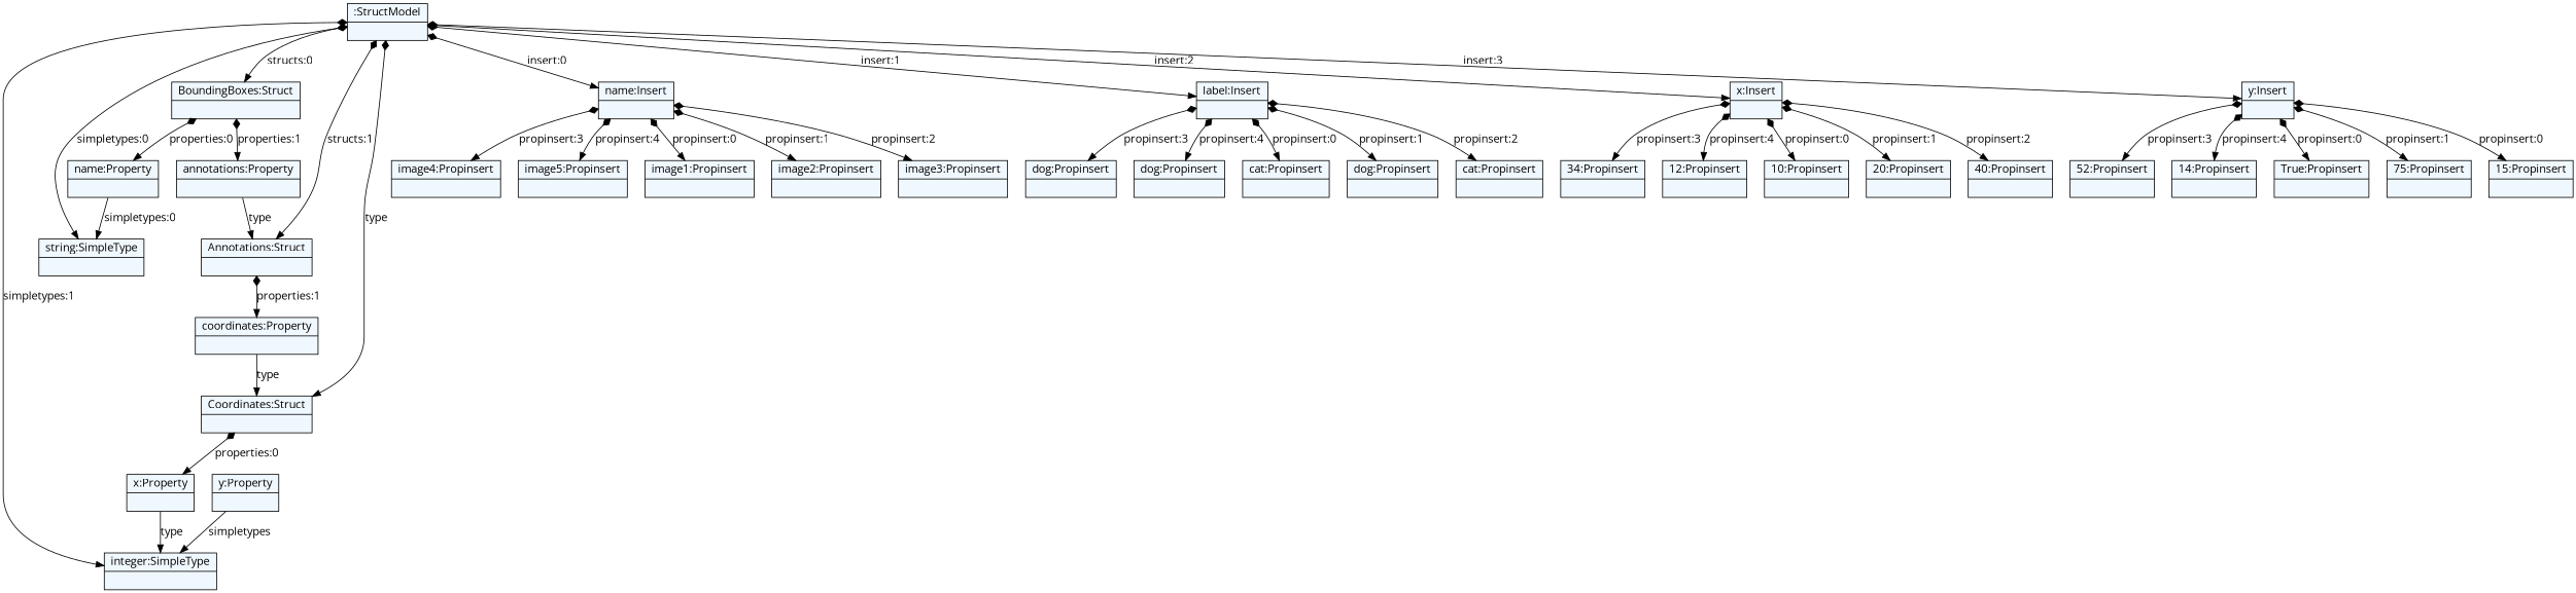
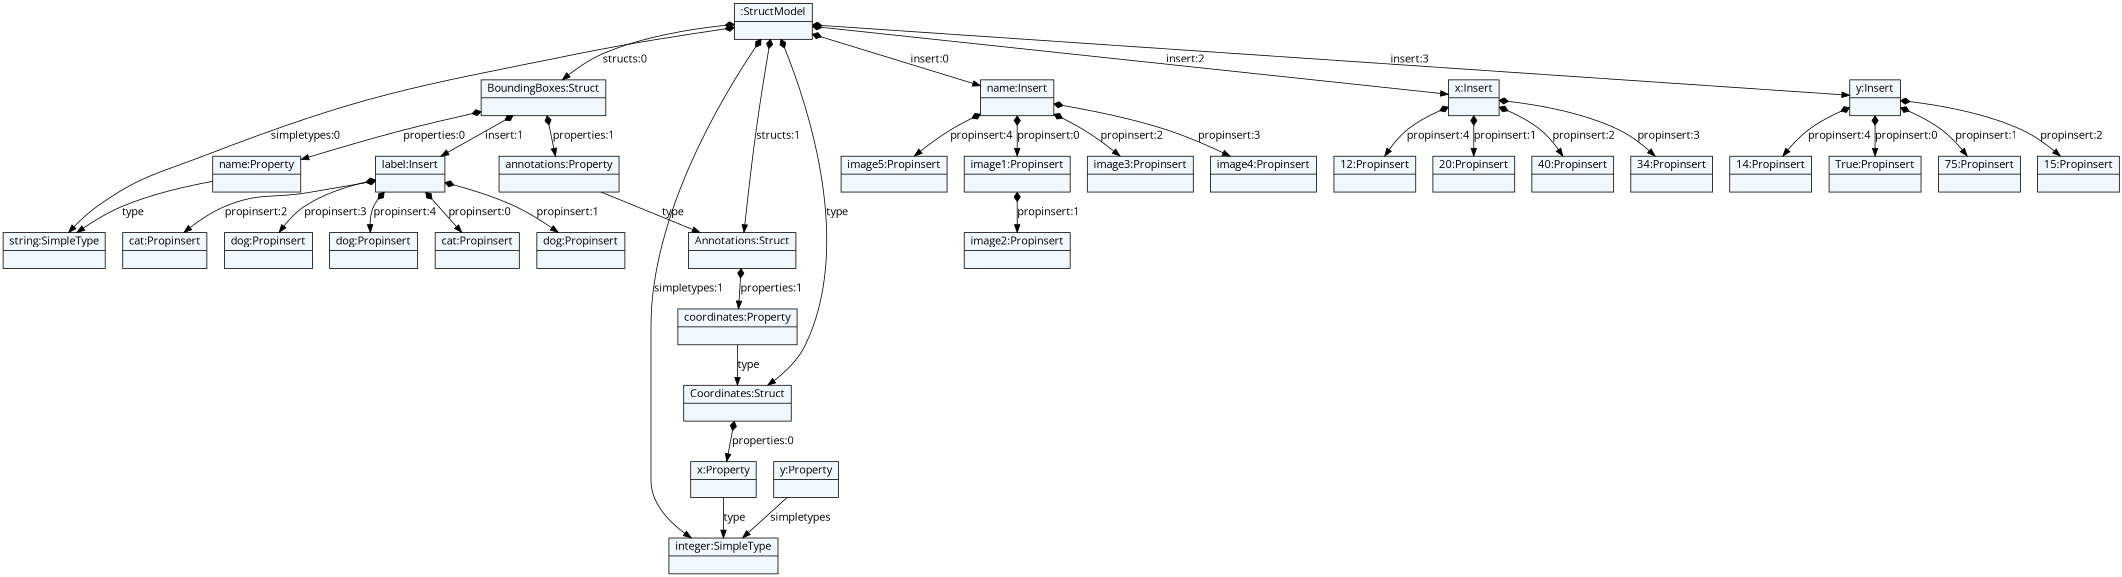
  digraph {
    fontname="Open Sans"
    fontsize=8
    nodesep=0.3
    node [fillcolor=aliceblue fontname="Open Sans" shape=record style=filled]
    edge [arrowtail=diamond dir=both fontname="Open Sans"]
    n1 [label="{:StructModel|}"]
    n2 [label="{string:SimpleType|}"]
    n3 [label="{integer:SimpleType|}"]
    n4 [label="{BoundingBoxes:Struct|}"]
    n5 [label="{Annotations:Struct|}"]
    n6 [label="{Coordinates:Struct|}"]
    n7 [label="{name:Insert|}"]
    n8 [label="{label:Insert|}"]
    n9 [label="{x:Insert|}"]
    n10 [label="{y:Insert|}"]
    n11 [label="{name:Property|}"]
    n12 [label="{annotations:Property|}"]
    n13 [label="{coordinates:Property|}"]
    n14 [label="{x:Property|}"]
    n15 [label="{image1:Propinsert|}"]
    n16 [label="{image2:Propinsert|}"]
    n17 [label="{image3:Propinsert|}"]
    n18 [label="{image4:Propinsert|}"]
    n19 [label="{image5:Propinsert|}"]
    n20 [label="{cat:Propinsert|}"]
    n21 [label="{dog:Propinsert|}"]
    n22 [label="{cat:Propinsert|}"]
    n23 [label="{dog:Propinsert|}"]
    n24 [label="{dog:Propinsert|}"]
-   n25 [label="{10:Propinsert|}"]
    n26 [label="{20:Propinsert|}"]
    n27 [label="{40:Propinsert|}"]
    n28 [label="{34:Propinsert|}"]
    n29 [label="{12:Propinsert|}"]
    n30 [label="{True:Propinsert|}"]
    n31 [label="{75:Propinsert|}"]
    n32 [label="{15:Propinsert|}"]
-   n33 [label="{52:Propinsert|}"]
    n34 [label="{14:Propinsert|}"]
    n35 [label="{y:Property|}"]
    n1 -> n2 [label="simpletypes:0"]
    n1 -> n3 [label="simpletypes:1"]
    n1 -> n4 [label="structs:0"]
    n1 -> n5 [label="structs:1"]
    n1 -> n6 [label=type]
    n1 -> n7 [label="insert:0"]
-   n1 -> n8 [label="insert:1"]
+   n4 -> n8 [label="insert:1"]
    n1 -> n9 [label="insert:2"]
    n1 -> n10 [label="insert:3"]
    n4 -> n11 [label="properties:0"]
    n4 -> n12 [label="properties:1"]
    n5 -> n13 [label="properties:1"]
    n6 -> n14 [label="properties:0"]
    n7 -> n15 [label="propinsert:0"]
-   n7 -> n16 [label="propinsert:1"]
+   n15 -> n16 [label="propinsert:1"]
    n7 -> n17 [label="propinsert:2"]
    n7 -> n18 [label="propinsert:3"]
    n7 -> n19 [label="propinsert:4"]
    n8 -> n20 [label="propinsert:0"]
    n8 -> n21 [label="propinsert:1"]
    n8 -> n22 [label="propinsert:2"]
    n8 -> n23 [label="propinsert:3"]
    n8 -> n24 [label="propinsert:4"]
-   n9 -> n25 [label="propinsert:0"]
    n9 -> n26 [label="propinsert:1"]
    n9 -> n27 [label="propinsert:2"]
    n9 -> n28 [label="propinsert:3"]
    n9 -> n29 [label="propinsert:4"]
    n10 -> n30 [label="propinsert:0"]
    n10 -> n31 [label="propinsert:1"]
-   n10 -> n32 [label="propinsert:0"]
-   n10 -> n33 [label="propinsert:3"]
+   n10 -> n32 [label="propinsert:2"]
    n10 -> n34 [label="propinsert:4"]
-   n11 -> n2 [arrowtail=empty dir=black label="simpletypes:0"]
+   n11 -> n2 [arrowtail=empty dir=black label=type]
    n12 -> n5 [arrowtail=empty dir=black label=type]
    n13 -> n6 [arrowtail=empty dir=black label=type]
    n14 -> n3 [arrowtail=empty dir=black label=type]
    n35 -> n3 [arrowtail=empty dir=black label=simpletypes]
  }
